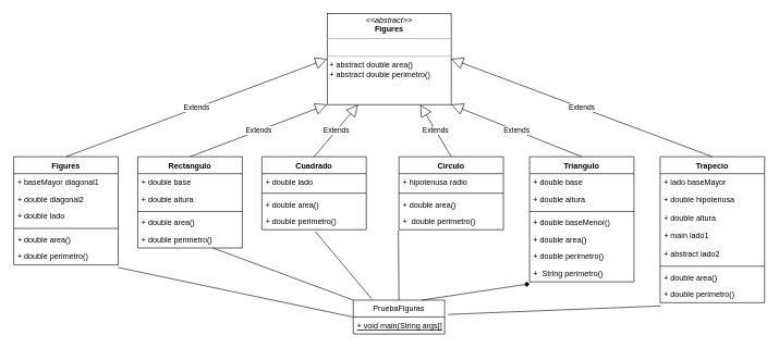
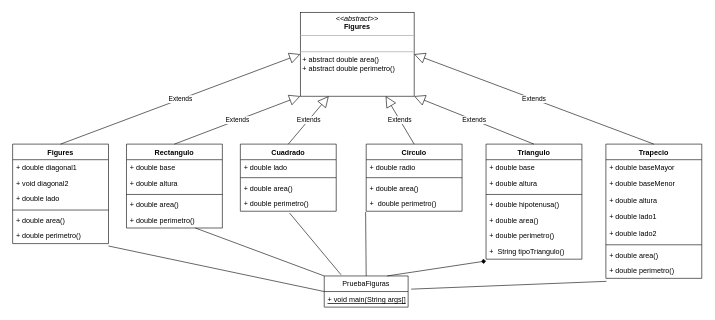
  <mxCell id="0" />
  <mxCell id="1" parent="0" />
  <mxCell id="2" value="&lt;p style=&quot;margin:0px;margin-top:4px;text-align:center;&quot;&gt;&lt;i&gt;&amp;lt;&amp;lt;abstract&amp;gt;&amp;gt;&lt;/i&gt;&lt;br&gt;&lt;b&gt;Figures&lt;/b&gt;&lt;/p&gt;&lt;hr size=&quot;1&quot;&gt;&lt;p style=&quot;margin:0px;margin-left:4px;&quot;&gt;&lt;br&gt;&lt;/p&gt;&lt;hr size=&quot;1&quot;&gt;&lt;p style=&quot;margin:0px;margin-left:4px;&quot;&gt;+ abstract double area()&lt;br&gt;+ abstract double perimetro()&lt;/p&gt;" style="verticalAlign=top;align=left;overflow=fill;fontSize=12;fontFamily=Helvetica;html=1;" parent="1" vertex="1"><mxGeometry x="500" y="20" width="190" height="140" as="geometry" /></mxCell>
  <mxCell id="3" value="Circulo" style="swimlane;fontStyle=1;align=center;verticalAlign=top;childLayout=stackLayout;horizontal=1;startSize=26;horizontalStack=0;resizeParent=1;resizeParentMax=0;resizeLast=0;collapsible=1;marginBottom=0;" parent="1" vertex="1"><mxGeometry x="610" y="240" width="160" height="112" as="geometry" /></mxCell>
- <mxCell id="4" value="+ hipotenusa radio" style="text;strokeColor=none;fillColor=none;align=left;verticalAlign=top;spacingLeft=4;spacingRight=4;overflow=hidden;rotatable=0;points=[[0,0.5],[1,0.5]];portConstraint=eastwest;" parent="3" vertex="1"><mxGeometry y="26" width="160" height="26" as="geometry" /></mxCell>
+ <mxCell id="4" value="+ double radio" style="text;strokeColor=none;fillColor=none;align=left;verticalAlign=top;spacingLeft=4;spacingRight=4;overflow=hidden;rotatable=0;points=[[0,0.5],[1,0.5]];portConstraint=eastwest;" parent="3" vertex="1"><mxGeometry y="26" width="160" height="26" as="geometry" /></mxCell>
  <mxCell id="5" value="" style="line;strokeWidth=1;fillColor=none;align=left;verticalAlign=middle;spacingTop=-1;spacingLeft=3;spacingRight=3;rotatable=0;labelPosition=right;points=[];portConstraint=eastwest;strokeColor=inherit;" parent="3" vertex="1"><mxGeometry y="52" width="160" height="8" as="geometry" /></mxCell>
  <mxCell id="6" value="+ double area()&#10;" style="text;strokeColor=none;fillColor=none;align=left;verticalAlign=top;spacingLeft=4;spacingRight=4;overflow=hidden;rotatable=0;points=[[0,0.5],[1,0.5]];portConstraint=eastwest;" parent="3" vertex="1"><mxGeometry y="60" width="160" height="26" as="geometry" /></mxCell>
  <mxCell id="7" value="+  double perimetro()" style="text;strokeColor=none;fillColor=none;align=left;verticalAlign=top;spacingLeft=4;spacingRight=4;overflow=hidden;rotatable=0;points=[[0,0.5],[1,0.5]];portConstraint=eastwest;" parent="3" vertex="1"><mxGeometry y="86" width="160" height="26" as="geometry" /></mxCell>
  <mxCell id="8" value="Triangulo" style="swimlane;fontStyle=1;align=center;verticalAlign=top;childLayout=stackLayout;horizontal=1;startSize=26;horizontalStack=0;resizeParent=1;resizeParentMax=0;resizeLast=0;collapsible=1;marginBottom=0;" parent="1" vertex="1"><mxGeometry x="810" y="240" width="160" height="192" as="geometry" /></mxCell>
  <mxCell id="9" value="+ double base" style="text;strokeColor=none;fillColor=none;align=left;verticalAlign=top;spacingLeft=4;spacingRight=4;overflow=hidden;rotatable=0;points=[[0,0.5],[1,0.5]];portConstraint=eastwest;" parent="8" vertex="1"><mxGeometry y="26" width="160" height="26" as="geometry" /></mxCell>
  <mxCell id="10" value="+ double altura" style="text;strokeColor=none;fillColor=none;align=left;verticalAlign=top;spacingLeft=4;spacingRight=4;overflow=hidden;rotatable=0;points=[[0,0.5],[1,0.5]];portConstraint=eastwest;" parent="8" vertex="1"><mxGeometry y="52" width="160" height="28" as="geometry" /></mxCell>
  <mxCell id="11" value="" style="line;strokeWidth=1;fillColor=none;align=left;verticalAlign=middle;spacingTop=-1;spacingLeft=3;spacingRight=3;rotatable=0;labelPosition=right;points=[];portConstraint=eastwest;strokeColor=inherit;" parent="8" vertex="1"><mxGeometry y="80" width="160" height="8" as="geometry" /></mxCell>
- <mxCell id="12" value="+ double baseMenor()" style="text;strokeColor=none;fillColor=none;align=left;verticalAlign=top;spacingLeft=4;spacingRight=4;overflow=hidden;rotatable=0;points=[[0,0.5],[1,0.5]];portConstraint=eastwest;" parent="8" vertex="1"><mxGeometry y="88" width="160" height="26" as="geometry" /></mxCell>
+ <mxCell id="12" value="+ double hipotenusa()" style="text;strokeColor=none;fillColor=none;align=left;verticalAlign=top;spacingLeft=4;spacingRight=4;overflow=hidden;rotatable=0;points=[[0,0.5],[1,0.5]];portConstraint=eastwest;" parent="8" vertex="1"><mxGeometry y="88" width="160" height="26" as="geometry" /></mxCell>
  <mxCell id="13" value="+ double area()&#10;" style="text;strokeColor=none;fillColor=none;align=left;verticalAlign=top;spacingLeft=4;spacingRight=4;overflow=hidden;rotatable=0;points=[[0,0.5],[1,0.5]];portConstraint=eastwest;" parent="8" vertex="1"><mxGeometry y="114" width="160" height="26" as="geometry" /></mxCell>
  <mxCell id="14" value="+ double perimetro()" style="text;strokeColor=none;fillColor=none;align=left;verticalAlign=top;spacingLeft=4;spacingRight=4;overflow=hidden;rotatable=0;points=[[0,0.5],[1,0.5]];portConstraint=eastwest;" parent="8" vertex="1"><mxGeometry y="140" width="160" height="26" as="geometry" /></mxCell>
- <mxCell id="15" value="+  String perimetro()" style="text;strokeColor=none;fillColor=none;align=left;verticalAlign=top;spacingLeft=4;spacingRight=4;overflow=hidden;rotatable=0;points=[[0,0.5],[1,0.5]];portConstraint=eastwest;" parent="8" vertex="1"><mxGeometry y="166" width="160" height="26" as="geometry" /></mxCell>
+ <mxCell id="15" value="+  String tipoTriangulo()" style="text;strokeColor=none;fillColor=none;align=left;verticalAlign=top;spacingLeft=4;spacingRight=4;overflow=hidden;rotatable=0;points=[[0,0.5],[1,0.5]];portConstraint=eastwest;" parent="8" vertex="1"><mxGeometry y="166" width="160" height="26" as="geometry" /></mxCell>
  <mxCell id="16" value="Cuadrado" style="swimlane;fontStyle=1;align=center;verticalAlign=top;childLayout=stackLayout;horizontal=1;startSize=26;horizontalStack=0;resizeParent=1;resizeParentMax=0;resizeLast=0;collapsible=1;marginBottom=0;" parent="1" vertex="1"><mxGeometry x="400" y="240" width="160" height="112" as="geometry" /></mxCell>
  <mxCell id="17" value="+ double lado" style="text;strokeColor=none;fillColor=none;align=left;verticalAlign=top;spacingLeft=4;spacingRight=4;overflow=hidden;rotatable=0;points=[[0,0.5],[1,0.5]];portConstraint=eastwest;" parent="16" vertex="1"><mxGeometry y="26" width="160" height="26" as="geometry" /></mxCell>
  <mxCell id="18" value="" style="line;strokeWidth=1;fillColor=none;align=left;verticalAlign=middle;spacingTop=-1;spacingLeft=3;spacingRight=3;rotatable=0;labelPosition=right;points=[];portConstraint=eastwest;strokeColor=inherit;" parent="16" vertex="1"><mxGeometry y="52" width="160" height="8" as="geometry" /></mxCell>
  <mxCell id="19" value="+ double area()&#10;" style="text;strokeColor=none;fillColor=none;align=left;verticalAlign=top;spacingLeft=4;spacingRight=4;overflow=hidden;rotatable=0;points=[[0,0.5],[1,0.5]];portConstraint=eastwest;" parent="16" vertex="1"><mxGeometry y="60" width="160" height="26" as="geometry" /></mxCell>
  <mxCell id="20" value="+ double perimetro()" style="text;strokeColor=none;fillColor=none;align=left;verticalAlign=top;spacingLeft=4;spacingRight=4;overflow=hidden;rotatable=0;points=[[0,0.5],[1,0.5]];portConstraint=eastwest;" parent="16" vertex="1"><mxGeometry y="86" width="160" height="26" as="geometry" /></mxCell>
  <mxCell id="21" value="Rectangulo" style="swimlane;fontStyle=1;align=center;verticalAlign=top;childLayout=stackLayout;horizontal=1;startSize=26;horizontalStack=0;resizeParent=1;resizeParentMax=0;resizeLast=0;collapsible=1;marginBottom=0;" parent="1" vertex="1"><mxGeometry x="210" y="240" width="160" height="140" as="geometry" /></mxCell>
  <mxCell id="22" value="+ double base" style="text;strokeColor=none;fillColor=none;align=left;verticalAlign=top;spacingLeft=4;spacingRight=4;overflow=hidden;rotatable=0;points=[[0,0.5],[1,0.5]];portConstraint=eastwest;" parent="21" vertex="1"><mxGeometry y="26" width="160" height="26" as="geometry" /></mxCell>
  <mxCell id="23" value="+ double altura" style="text;strokeColor=none;fillColor=none;align=left;verticalAlign=top;spacingLeft=4;spacingRight=4;overflow=hidden;rotatable=0;points=[[0,0.5],[1,0.5]];portConstraint=eastwest;" parent="21" vertex="1"><mxGeometry y="52" width="160" height="28" as="geometry" /></mxCell>
  <mxCell id="24" value="" style="line;strokeWidth=1;fillColor=none;align=left;verticalAlign=middle;spacingTop=-1;spacingLeft=3;spacingRight=3;rotatable=0;labelPosition=right;points=[];portConstraint=eastwest;strokeColor=inherit;" parent="21" vertex="1"><mxGeometry y="80" width="160" height="8" as="geometry" /></mxCell>
  <mxCell id="25" value="+ double area()&#10;" style="text;strokeColor=none;fillColor=none;align=left;verticalAlign=top;spacingLeft=4;spacingRight=4;overflow=hidden;rotatable=0;points=[[0,0.5],[1,0.5]];portConstraint=eastwest;" parent="21" vertex="1"><mxGeometry y="88" width="160" height="26" as="geometry" /></mxCell>
  <mxCell id="26" value="+ double perimetro()" style="text;strokeColor=none;fillColor=none;align=left;verticalAlign=top;spacingLeft=4;spacingRight=4;overflow=hidden;rotatable=0;points=[[0,0.5],[1,0.5]];portConstraint=eastwest;" parent="21" vertex="1"><mxGeometry y="114" width="160" height="26" as="geometry" /></mxCell>
  <mxCell id="27" value="Extends" style="endArrow=block;endSize=16;endFill=0;html=1;exitX=0.5;exitY=0;exitDx=0;exitDy=0;entryX=0;entryY=1;entryDx=0;entryDy=0;" parent="1" source="21" target="2" edge="1"><mxGeometry width="160" relative="1" as="geometry"><mxPoint x="270" y="180" as="sourcePoint" /><mxPoint x="430" y="180" as="targetPoint" /></mxGeometry></mxCell>
  <mxCell id="28" value="Extends" style="endArrow=block;endSize=16;endFill=0;html=1;exitX=0.5;exitY=0;exitDx=0;exitDy=0;entryX=1;entryY=1;entryDx=0;entryDy=0;" parent="1" source="8" target="2" edge="1"><mxGeometry width="160" relative="1" as="geometry"><mxPoint x="650" y="250" as="sourcePoint" /><mxPoint x="860" y="170" as="targetPoint" /></mxGeometry></mxCell>
  <mxCell id="29" value="Extends" style="endArrow=block;endSize=16;endFill=0;html=1;exitX=0.5;exitY=0;exitDx=0;exitDy=0;entryX=0.75;entryY=1;entryDx=0;entryDy=0;" parent="1" source="3" target="2" edge="1"><mxGeometry width="160" relative="1" as="geometry"><mxPoint x="900" y="250" as="sourcePoint" /><mxPoint x="700" y="170" as="targetPoint" /></mxGeometry></mxCell>
  <mxCell id="30" value="Extends" style="endArrow=block;endSize=16;endFill=0;html=1;exitX=0.5;exitY=0;exitDx=0;exitDy=0;entryX=0.25;entryY=1;entryDx=0;entryDy=0;" parent="1" source="16" target="2" edge="1"><mxGeometry width="160" relative="1" as="geometry"><mxPoint x="587.5" y="250" as="sourcePoint" /><mxPoint x="540" y="170" as="targetPoint" /></mxGeometry></mxCell>
  <mxCell id="31" value="PruebaFiguras" style="swimlane;fontStyle=0;childLayout=stackLayout;horizontal=1;startSize=26;fillColor=none;horizontalStack=0;resizeParent=1;resizeParentMax=0;resizeLast=0;collapsible=1;marginBottom=0;" parent="1" vertex="1"><mxGeometry x="540" y="460" width="140" height="52" as="geometry" /></mxCell>
  <mxCell id="32" value="+ void main(String args[])" style="text;strokeColor=none;fillColor=none;align=left;verticalAlign=top;spacingLeft=4;spacingRight=4;overflow=hidden;rotatable=0;points=[[0,0.5],[1,0.5]];portConstraint=eastwest;fontStyle=4" parent="31" vertex="1"><mxGeometry y="26" width="140" height="26" as="geometry" /></mxCell>
  <mxCell id="33" value="" style="endArrow=none;html=1;exitX=0;exitY=0;exitDx=0;exitDy=0;" parent="1" source="31" target="26" edge="1"><mxGeometry width="50" height="50" relative="1" as="geometry"><mxPoint x="550" y="460" as="sourcePoint" /><mxPoint x="600" y="410" as="targetPoint" /></mxGeometry></mxCell>
  <mxCell id="34" value="" style="endArrow=none;html=1;entryX=-0.006;entryY=1.038;entryDx=0;entryDy=0;entryPerimeter=0;exitX=0.5;exitY=0;exitDx=0;exitDy=0;" parent="1" source="31" target="7" edge="1"><mxGeometry width="50" height="50" relative="1" as="geometry"><mxPoint x="550" y="470" as="sourcePoint" /><mxPoint x="383.04" y="394.004" as="targetPoint" /></mxGeometry></mxCell>
  <mxCell id="35" value="" style="endArrow=diamond;html=1;entryX=0;entryY=1.115;entryDx=0;entryDy=0;entryPerimeter=0;exitX=0.75;exitY=0;exitDx=0;exitDy=0;" parent="1" source="31" target="15" edge="1"><mxGeometry width="50" height="50" relative="1" as="geometry"><mxPoint x="560" y="480" as="sourcePoint" /><mxPoint x="393.04" y="404.004" as="targetPoint" /></mxGeometry></mxCell>
  <mxCell id="36" value="" style="endArrow=none;html=1;entryX=0.513;entryY=1.115;entryDx=0;entryDy=0;entryPerimeter=0;exitX=0.2;exitY=-0.038;exitDx=0;exitDy=0;exitPerimeter=0;" parent="1" source="31" target="20" edge="1"><mxGeometry width="50" height="50" relative="1" as="geometry"><mxPoint x="570" y="490" as="sourcePoint" /><mxPoint x="403.04" y="414.004" as="targetPoint" /></mxGeometry></mxCell>
  <mxCell id="37" value="Trapecio" style="swimlane;fontStyle=1;align=center;verticalAlign=top;childLayout=stackLayout;horizontal=1;startSize=26;horizontalStack=0;resizeParent=1;resizeParentMax=0;resizeLast=0;collapsible=1;marginBottom=0;" parent="1" vertex="1"><mxGeometry x="1010" y="240" width="160" height="224" as="geometry" /></mxCell>
- <mxCell id="38" value="+ lado baseMayor" style="text;strokeColor=none;fillColor=none;align=left;verticalAlign=top;spacingLeft=4;spacingRight=4;overflow=hidden;rotatable=0;points=[[0,0.5],[1,0.5]];portConstraint=eastwest;" parent="37" vertex="1"><mxGeometry y="26" width="160" height="26" as="geometry" /></mxCell>
- <mxCell id="39" value="+ double hipotenusa" style="text;strokeColor=none;fillColor=none;align=left;verticalAlign=top;spacingLeft=4;spacingRight=4;overflow=hidden;rotatable=0;points=[[0,0.5],[1,0.5]];portConstraint=eastwest;" parent="37" vertex="1"><mxGeometry y="52" width="160" height="28" as="geometry" /></mxCell>
+ <mxCell id="38" value="+ double baseMayor" style="text;strokeColor=none;fillColor=none;align=left;verticalAlign=top;spacingLeft=4;spacingRight=4;overflow=hidden;rotatable=0;points=[[0,0.5],[1,0.5]];portConstraint=eastwest;" parent="37" vertex="1"><mxGeometry y="26" width="160" height="26" as="geometry" /></mxCell>
+ <mxCell id="39" value="+ double baseMenor" style="text;strokeColor=none;fillColor=none;align=left;verticalAlign=top;spacingLeft=4;spacingRight=4;overflow=hidden;rotatable=0;points=[[0,0.5],[1,0.5]];portConstraint=eastwest;" parent="37" vertex="1"><mxGeometry y="52" width="160" height="28" as="geometry" /></mxCell>
  <mxCell id="40" value="+ double altura" style="text;strokeColor=none;fillColor=none;align=left;verticalAlign=top;spacingLeft=4;spacingRight=4;overflow=hidden;rotatable=0;points=[[0,0.5],[1,0.5]];portConstraint=eastwest;" parent="37" vertex="1"><mxGeometry y="80" width="160" height="28" as="geometry" /></mxCell>
- <mxCell id="41" value="+ main lado1&#10;" style="text;strokeColor=none;fillColor=none;align=left;verticalAlign=top;spacingLeft=4;spacingRight=4;overflow=hidden;rotatable=0;points=[[0,0.5],[1,0.5]];portConstraint=eastwest;" parent="37" vertex="1"><mxGeometry y="108" width="160" height="28" as="geometry" /></mxCell>
- <mxCell id="42" value="+ abstract lado2&#10;" style="text;strokeColor=none;fillColor=none;align=left;verticalAlign=top;spacingLeft=4;spacingRight=4;overflow=hidden;rotatable=0;points=[[0,0.5],[1,0.5]];portConstraint=eastwest;" parent="37" vertex="1"><mxGeometry y="136" width="160" height="28" as="geometry" /></mxCell>
+ <mxCell id="41" value="+ double lado1&#10;" style="text;strokeColor=none;fillColor=none;align=left;verticalAlign=top;spacingLeft=4;spacingRight=4;overflow=hidden;rotatable=0;points=[[0,0.5],[1,0.5]];portConstraint=eastwest;" parent="37" vertex="1"><mxGeometry y="108" width="160" height="28" as="geometry" /></mxCell>
+ <mxCell id="42" value="+ double lado2&#10;" style="text;strokeColor=none;fillColor=none;align=left;verticalAlign=top;spacingLeft=4;spacingRight=4;overflow=hidden;rotatable=0;points=[[0,0.5],[1,0.5]];portConstraint=eastwest;" parent="37" vertex="1"><mxGeometry y="136" width="160" height="28" as="geometry" /></mxCell>
  <mxCell id="43" value="" style="line;strokeWidth=1;fillColor=none;align=left;verticalAlign=middle;spacingTop=-1;spacingLeft=3;spacingRight=3;rotatable=0;labelPosition=right;points=[];portConstraint=eastwest;strokeColor=inherit;" parent="37" vertex="1"><mxGeometry y="164" width="160" height="8" as="geometry" /></mxCell>
  <mxCell id="44" value="+ double area()&#10;" style="text;strokeColor=none;fillColor=none;align=left;verticalAlign=top;spacingLeft=4;spacingRight=4;overflow=hidden;rotatable=0;points=[[0,0.5],[1,0.5]];portConstraint=eastwest;" parent="37" vertex="1"><mxGeometry y="172" width="160" height="26" as="geometry" /></mxCell>
  <mxCell id="45" value="+ double perimetro()" style="text;strokeColor=none;fillColor=none;align=left;verticalAlign=top;spacingLeft=4;spacingRight=4;overflow=hidden;rotatable=0;points=[[0,0.5],[1,0.5]];portConstraint=eastwest;" parent="37" vertex="1"><mxGeometry y="198" width="160" height="26" as="geometry" /></mxCell>
  <mxCell id="46" value="Figures" style="swimlane;fontStyle=1;align=center;verticalAlign=top;childLayout=stackLayout;horizontal=1;startSize=26;horizontalStack=0;resizeParent=1;resizeParentMax=0;resizeLast=0;collapsible=1;marginBottom=0;" parent="1" vertex="1"><mxGeometry x="20" y="240" width="160" height="166" as="geometry" /></mxCell>
- <mxCell id="47" value="+ baseMayor diagonal1&#10;" style="text;strokeColor=none;fillColor=none;align=left;verticalAlign=top;spacingLeft=4;spacingRight=4;overflow=hidden;rotatable=0;points=[[0,0.5],[1,0.5]];portConstraint=eastwest;" parent="46" vertex="1"><mxGeometry y="26" width="160" height="26" as="geometry" /></mxCell>
- <mxCell id="48" value="+ double diagonal2&#10;" style="text;strokeColor=none;fillColor=none;align=left;verticalAlign=top;spacingLeft=4;spacingRight=4;overflow=hidden;rotatable=0;points=[[0,0.5],[1,0.5]];portConstraint=eastwest;" parent="46" vertex="1"><mxGeometry y="52" width="160" height="26" as="geometry" /></mxCell>
+ <mxCell id="47" value="+ double diagonal1&#10;" style="text;strokeColor=none;fillColor=none;align=left;verticalAlign=top;spacingLeft=4;spacingRight=4;overflow=hidden;rotatable=0;points=[[0,0.5],[1,0.5]];portConstraint=eastwest;" parent="46" vertex="1"><mxGeometry y="26" width="160" height="26" as="geometry" /></mxCell>
+ <mxCell id="48" value="+ void diagonal2&#10;" style="text;strokeColor=none;fillColor=none;align=left;verticalAlign=top;spacingLeft=4;spacingRight=4;overflow=hidden;rotatable=0;points=[[0,0.5],[1,0.5]];portConstraint=eastwest;" parent="46" vertex="1"><mxGeometry y="52" width="160" height="26" as="geometry" /></mxCell>
  <mxCell id="49" value="+ double lado" style="text;strokeColor=none;fillColor=none;align=left;verticalAlign=top;spacingLeft=4;spacingRight=4;overflow=hidden;rotatable=0;points=[[0,0.5],[1,0.5]];portConstraint=eastwest;" parent="46" vertex="1"><mxGeometry y="78" width="160" height="28" as="geometry" /></mxCell>
  <mxCell id="50" value="" style="line;strokeWidth=1;fillColor=none;align=left;verticalAlign=middle;spacingTop=-1;spacingLeft=3;spacingRight=3;rotatable=0;labelPosition=right;points=[];portConstraint=eastwest;strokeColor=inherit;" parent="46" vertex="1"><mxGeometry y="106" width="160" height="8" as="geometry" /></mxCell>
  <mxCell id="51" value="+ double area()&#10;" style="text;strokeColor=none;fillColor=none;align=left;verticalAlign=top;spacingLeft=4;spacingRight=4;overflow=hidden;rotatable=0;points=[[0,0.5],[1,0.5]];portConstraint=eastwest;" parent="46" vertex="1"><mxGeometry y="114" width="160" height="26" as="geometry" /></mxCell>
  <mxCell id="52" value="+ double perimetro()" style="text;strokeColor=none;fillColor=none;align=left;verticalAlign=top;spacingLeft=4;spacingRight=4;overflow=hidden;rotatable=0;points=[[0,0.5],[1,0.5]];portConstraint=eastwest;" parent="46" vertex="1"><mxGeometry y="140" width="160" height="26" as="geometry" /></mxCell>
  <mxCell id="53" value="Extends" style="endArrow=block;endSize=16;endFill=0;html=1;exitX=0.5;exitY=0;exitDx=0;exitDy=0;entryX=0;entryY=0.5;entryDx=0;entryDy=0;" parent="1" source="46" target="2" edge="1"><mxGeometry width="160" relative="1" as="geometry"><mxPoint x="300" y="250" as="sourcePoint" /><mxPoint x="510" y="170" as="targetPoint" /></mxGeometry></mxCell>
  <mxCell id="54" value="Extends" style="endArrow=block;endSize=16;endFill=0;html=1;exitX=0.5;exitY=0;exitDx=0;exitDy=0;entryX=1;entryY=0.5;entryDx=0;entryDy=0;" parent="1" source="37" target="2" edge="1"><mxGeometry width="160" relative="1" as="geometry"><mxPoint x="110" y="250" as="sourcePoint" /><mxPoint x="510" y="100" as="targetPoint" /></mxGeometry></mxCell>
  <mxCell id="55" value="" style="endArrow=none;html=1;exitX=0;exitY=0.5;exitDx=0;exitDy=0;entryX=1;entryY=1.154;entryDx=0;entryDy=0;entryPerimeter=0;" parent="1" source="31" target="52" edge="1"><mxGeometry width="50" height="50" relative="1" as="geometry"><mxPoint x="550" y="470" as="sourcePoint" /><mxPoint x="334.946" y="390" as="targetPoint" /></mxGeometry></mxCell>
  <mxCell id="56" value="" style="endArrow=none;html=1;entryX=0.006;entryY=1.192;entryDx=0;entryDy=0;entryPerimeter=0;exitX=1.036;exitY=-0.154;exitDx=0;exitDy=0;exitPerimeter=0;" parent="1" source="32" target="45" edge="1"><mxGeometry width="50" height="50" relative="1" as="geometry"><mxPoint x="655" y="470" as="sourcePoint" /><mxPoint x="820" y="444.99" as="targetPoint" /></mxGeometry></mxCell>
